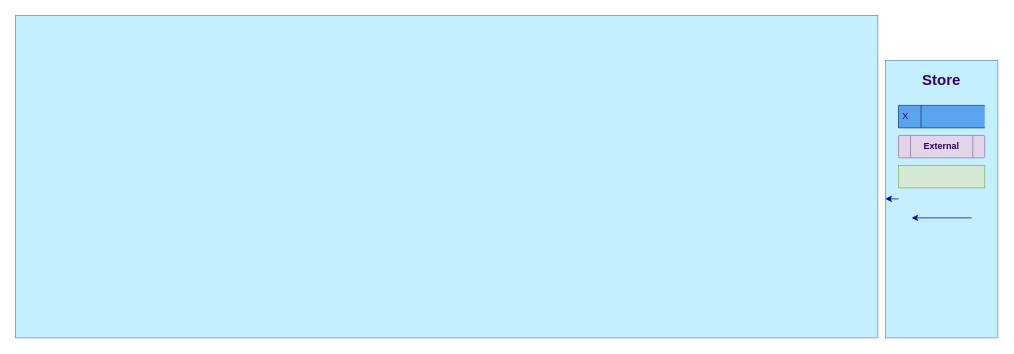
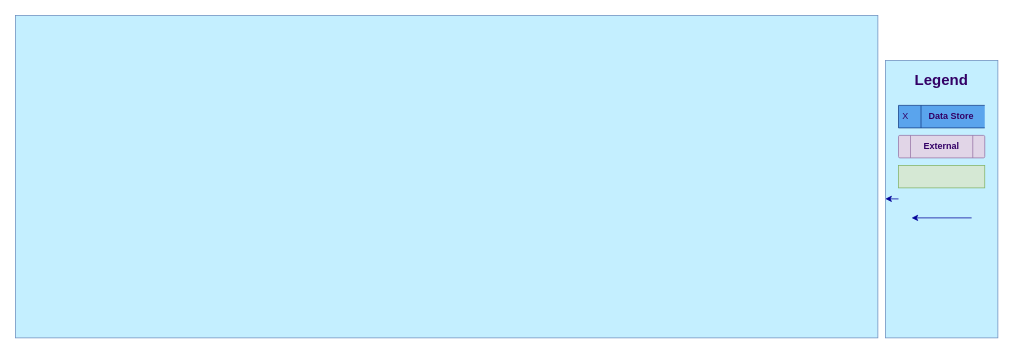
  <mxCell id="0" />
  <mxCell id="1" parent="0" />
  <mxCell id="2" value="" style="rounded=0;whiteSpace=wrap;html=1;fontSize=14;strokeColor=#6c8ebf;fillColor=#C4EFFF;" vertex="1" parent="1"><mxGeometry y="20" width="1150" height="430" as="geometry" x="20" /></mxCell>
  <mxCell id="3" value="" style="rounded=0;whiteSpace=wrap;html=1;fontSize=14;strokeColor=#6c8ebf;fillColor=#C4EFFF;" vertex="1" parent="1"><mxGeometry x="1180" y="80" width="150" height="370" as="geometry" /></mxCell>
- <mxCell id="4" value="Store" style="text;html=1;strokeColor=none;fillColor=none;align=center;verticalAlign=middle;whiteSpace=wrap;rounded=0;dashed=1;fontSize=20;fontStyle=1;fontColor=#330066;" vertex="1" parent="1"><mxGeometry x="1209" y="90" width="92" height="30" as="geometry" /></mxCell>
+ <mxCell id="4" value="Legend" style="text;html=1;strokeColor=none;fillColor=none;align=center;verticalAlign=middle;whiteSpace=wrap;rounded=0;dashed=1;fontSize=20;fontStyle=1;fontColor=#330066;" vertex="1" parent="1"><mxGeometry x="1209" y="90" width="92" height="30" as="geometry" /></mxCell>
  <mxCell id="5" value="&lt;font color=&quot;#330066&quot;&gt;X&lt;/font&gt;" style="html=1;dashed=0;whitespace=wrap;shape=mxgraph.dfd.dataStoreID;align=left;spacingLeft=3;points=[[0,0],[0.5,0],[1,0],[0,0.5],[1,0.5],[0,1],[0.5,1],[1,1]];fillColor=#5AA4ED;strokeColor=#143D85;" vertex="1" parent="1"><mxGeometry x="1197.5" y="140" width="115" height="30" as="geometry" /></mxCell>
+ <mxCell id="6" value="Data Store" style="text;html=1;strokeColor=none;fillColor=none;align=center;verticalAlign=middle;whiteSpace=wrap;rounded=0;dashed=1;fontSize=12;fontStyle=1;fontColor=#330066;" vertex="1" parent="1"><mxGeometry x="1232.5" y="140" width="70" height="30" as="geometry" /></mxCell>
  <mxCell id="7" value="" style="verticalLabelPosition=bottom;verticalAlign=top;html=1;shape=process;whiteSpace=wrap;rounded=1;size=0.14;arcSize=6;fontSize=12;fillColor=#e1d5e7;strokeColor=#9673a6;" vertex="1" parent="1"><mxGeometry x="1197.5" y="180" width="115" height="30" as="geometry" /></mxCell>
  <mxCell id="8" value="External" style="text;html=1;strokeColor=none;fillColor=none;align=center;verticalAlign=middle;whiteSpace=wrap;rounded=0;dashed=1;fontSize=12;fontStyle=1;fontColor=#330066;" vertex="1" parent="1"><mxGeometry x="1210" y="180" width="90" height="30" as="geometry" /></mxCell>
  <mxCell id="9" value="" style="rounded=0;whiteSpace=wrap;html=1;strokeColor=#82b366;fillColor=#d5e8d4;fontSize=12;align=left;" vertex="1" parent="1"><mxGeometry x="1197.5" y="220" width="115" height="30" as="geometry" /></mxCell>
  <mxCell id="10" value="" style="endArrow=classic;html=1;fontSize=12;strokeColor=#000099;" edge="1" parent="1" target="3"><mxGeometry width="50" height="50" relative="1" as="geometry"><mxPoint x="1197.5" y="264.71" as="sourcePoint" /><mxPoint x="1277.5" y="264.71" as="targetPoint" /></mxGeometry></mxCell>
  <mxCell id="11" value="" style="endArrow=classic;html=1;fontSize=12;strokeColor=#000099;" edge="1" parent="1"><mxGeometry width="50" height="50" relative="1" as="geometry"><mxPoint x="1295" y="290" as="sourcePoint" /><mxPoint x="1215" y="290" as="targetPoint" /></mxGeometry></mxCell>
